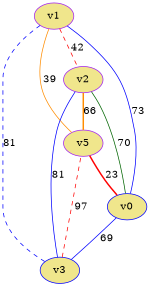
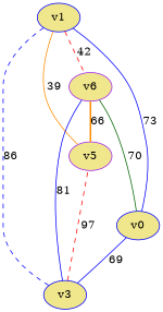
  graph {
    node [color=purple fillcolor=khaki style=filled]
    edge [color=blue style=solid]
-   v1
+   v1 [color=blue]
    v5
    n3 [color=blue label=v0]
-   v2
+   v2 [label=v6]
    v3 [color=blue]
    v1 -- v5 [color=darkorange label=39]
    v1 -- n3 [label=73]
    v1 -- v2 [color=red label=42 style=dashed]
-   v1 -- v3 [label=81 style=dashed]
-   v5 -- n3 [color=red label=23 style=bold]
+   v1 -- v3 [label=86 style=dashed]
    n3 -- v3 [label=69]
    v2 -- v5 [color=darkorange label=66 style=bold]
    v2 -- n3 [color=darkgreen label=70]
    v2 -- v3 [label=81]
    v3 -- v5 [color=red label=97 style=dashed]
  }
